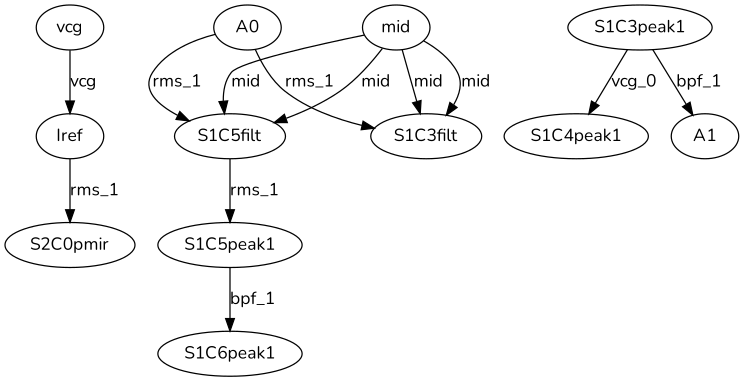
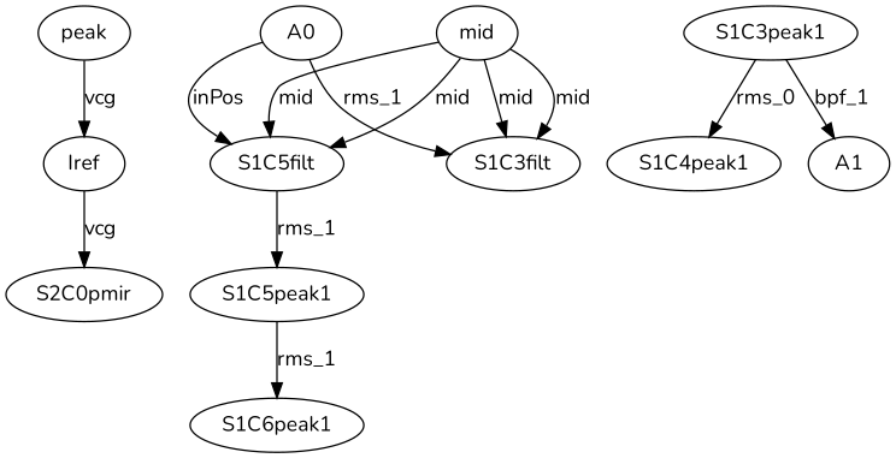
  digraph {
    fontname=Nunito
    node [fontname=Nunito]
    edge [fontname=Nunito]
    Iref
    S2C0pmir
-   vcg
+   vcg [label=peak]
    A0
    S1C3filt
    S1C5filt
    S1C5peak1
    S1C3peak1
    S1C4peak1
    A1
    S1C6peak1
    mid
-   Iref -> S2C0pmir [label=rms_1]
+   Iref -> S2C0pmir [label=vcg]
    vcg -> Iref [label=vcg]
    A0 -> S1C3filt [label=rms_1]
-   A0 -> S1C5filt [label=rms_1]
+   A0 -> S1C5filt [label=inPos]
    S1C5filt -> S1C5peak1 [label=rms_1]
-   S1C5peak1 -> S1C6peak1 [label=bpf_1]
-   S1C3peak1 -> S1C4peak1 [label=vcg_0]
+   S1C5peak1 -> S1C6peak1 [label=rms_1]
+   S1C3peak1 -> S1C4peak1 [label=rms_0]
    S1C3peak1 -> A1 [label=bpf_1]
    mid -> S1C3filt [label=mid]
    mid -> S1C3filt [label=mid]
    mid -> S1C5filt [label=mid]
    mid -> S1C5filt [label=mid]
  }
